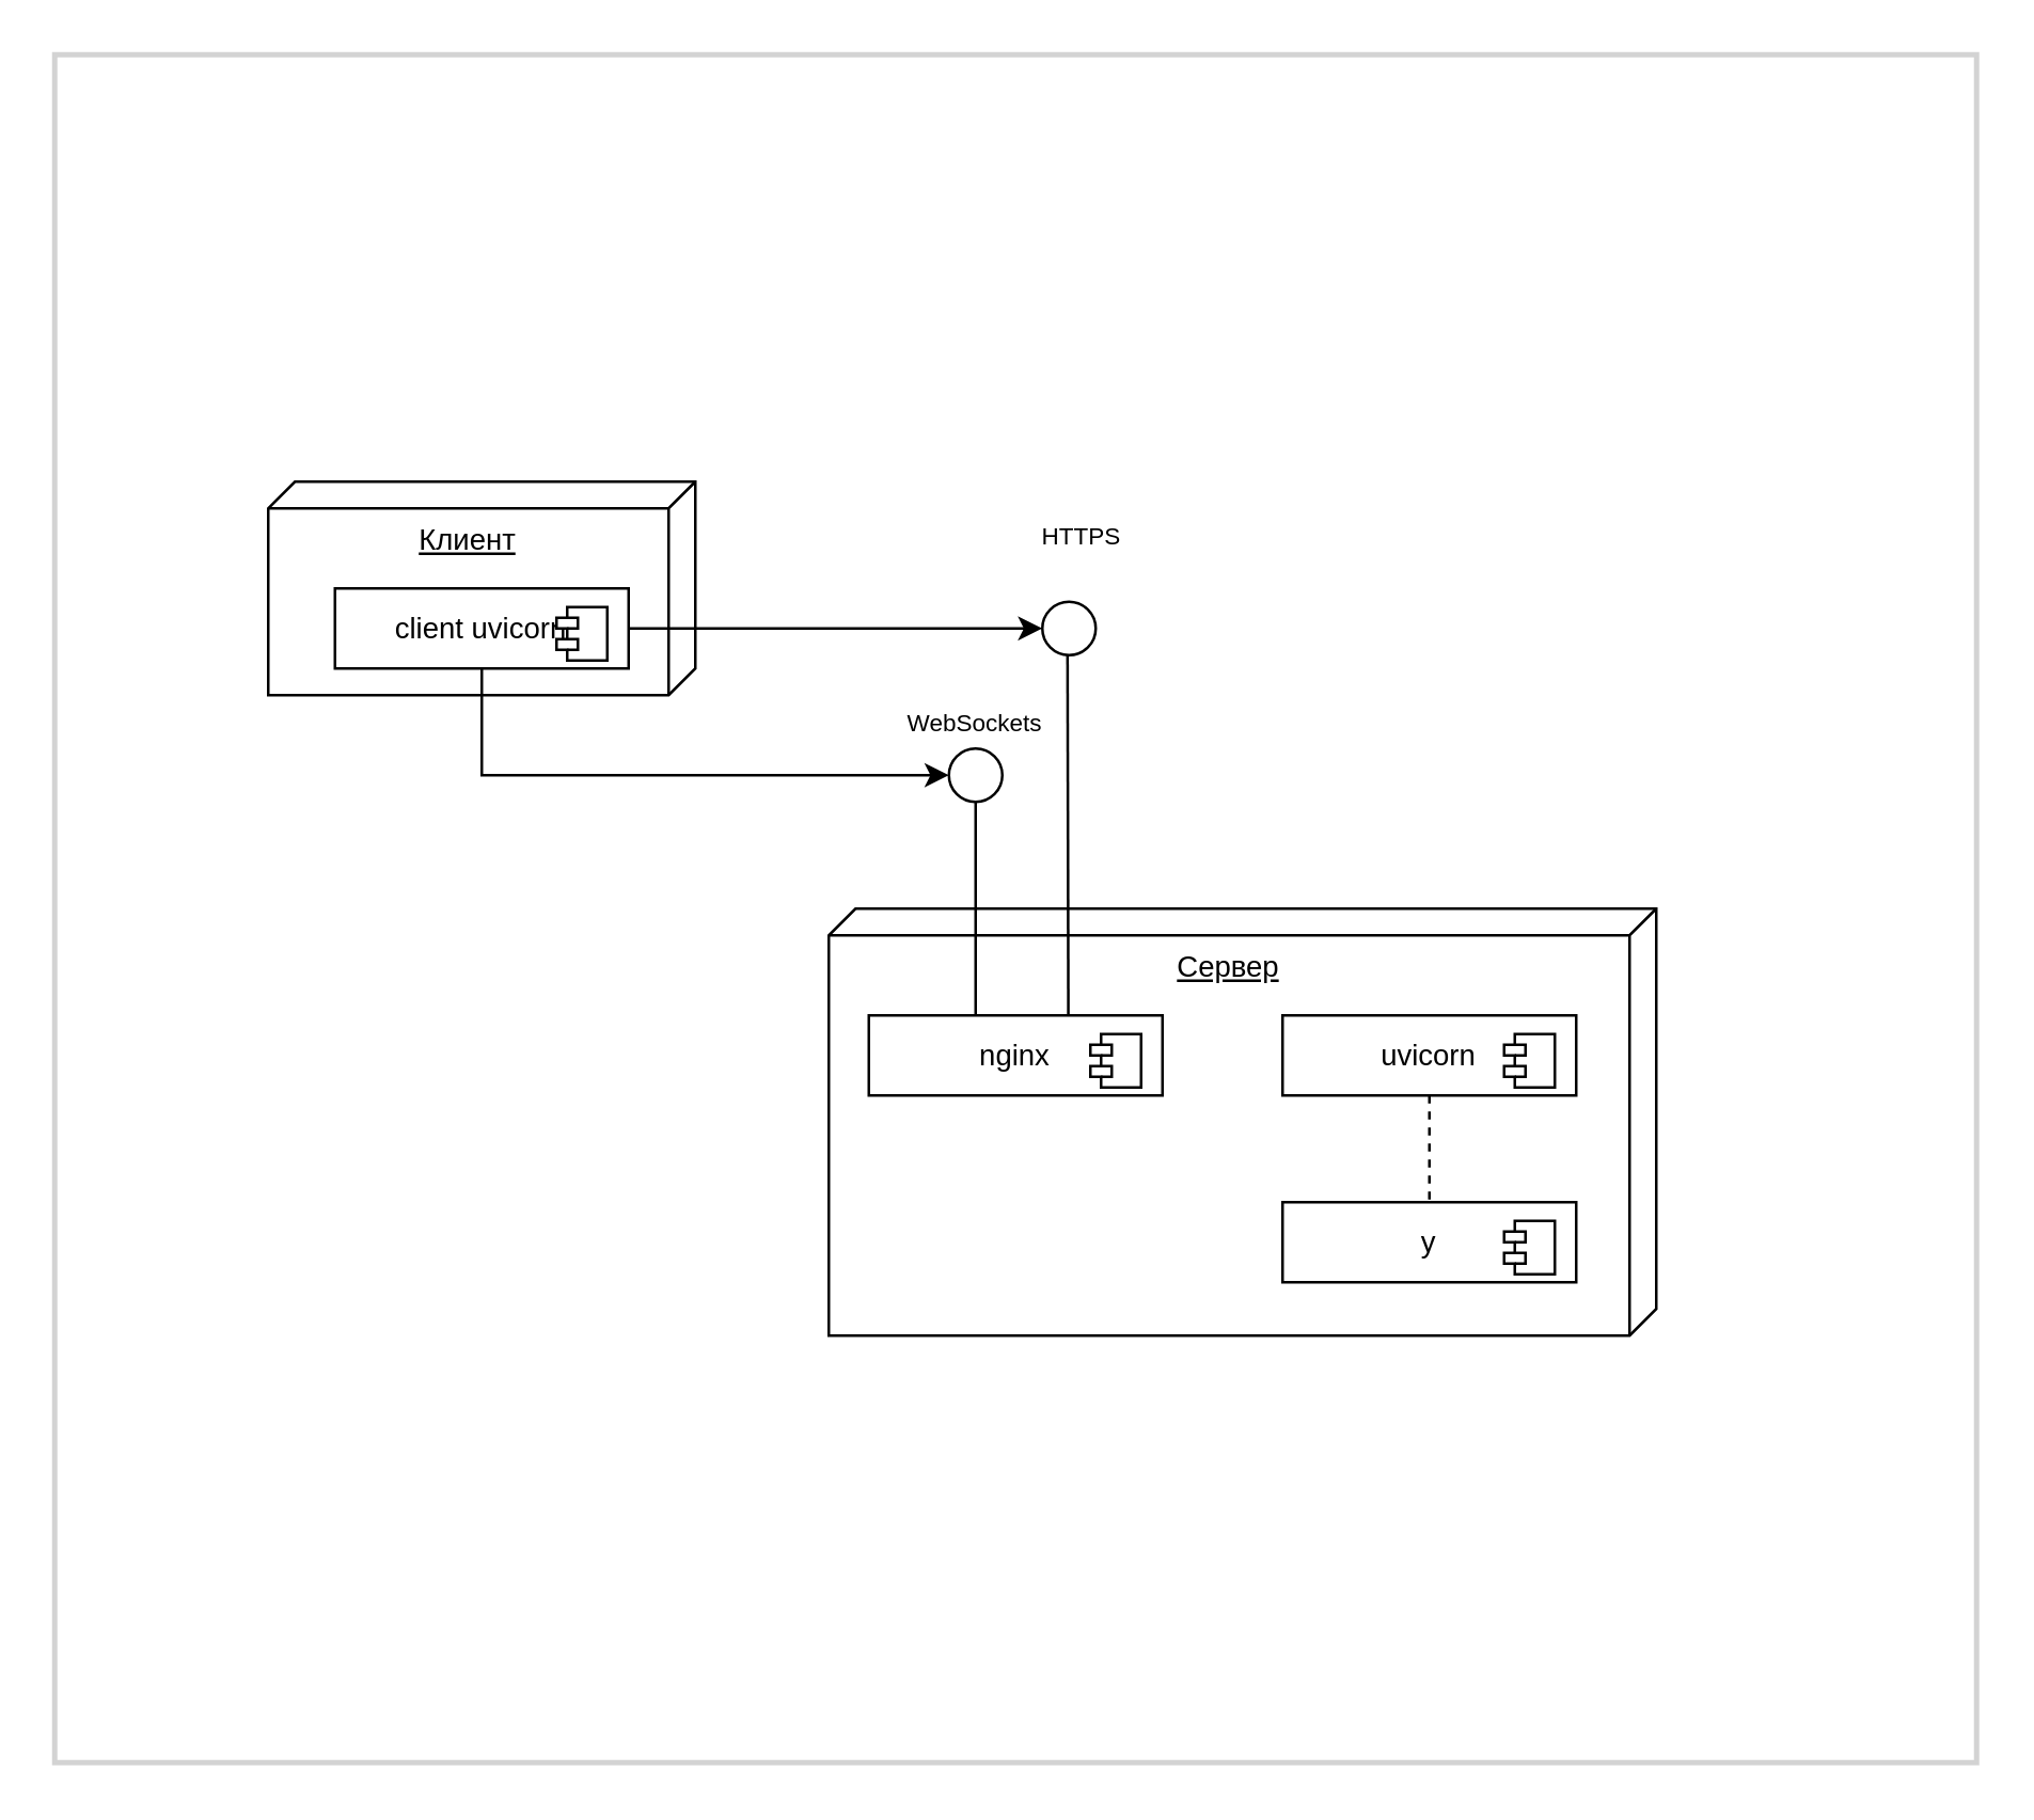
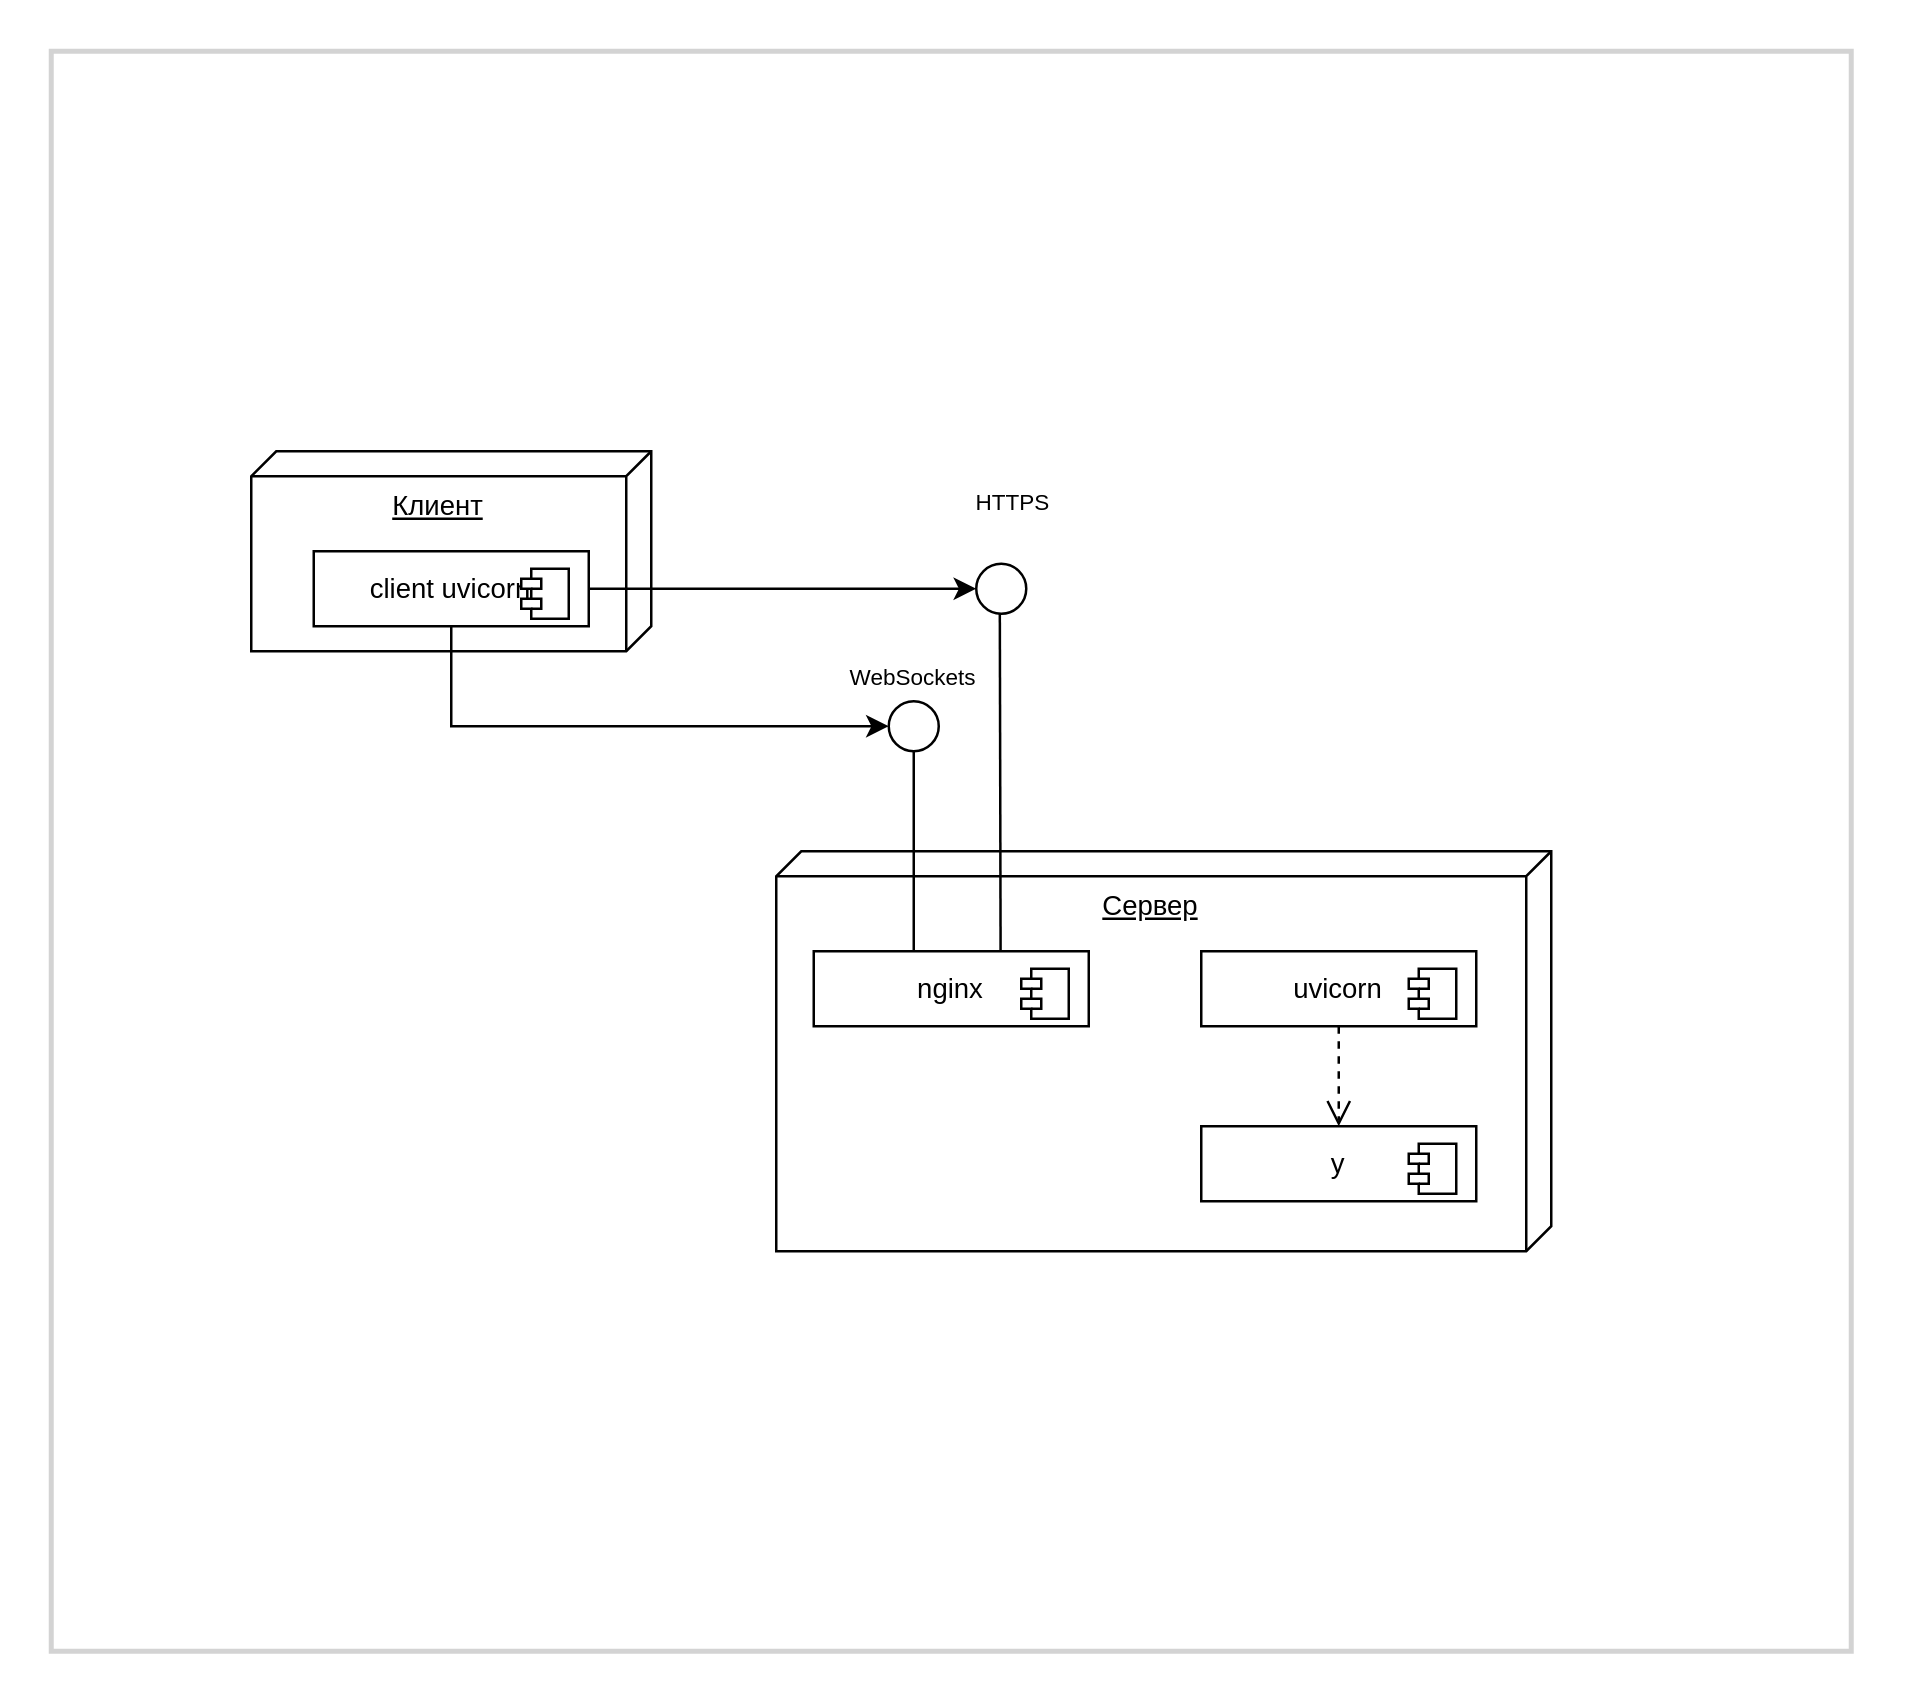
  <mxCell id="0" />
  <mxCell id="1" parent="0" />
  <mxCell id="2" value="" style="rounded=0;whiteSpace=wrap;html=1;fillColor=none;strokeColor=#d3d3d3;strokeWidth=2;" parent="1" vertex="1"><mxGeometry x="20" width="720" height="640" as="geometry" y="20" /></mxCell>
  <mxCell id="3" style="edgeStyle=orthogonalEdgeStyle;rounded=0;html=1;dashed=1;labelBackgroundColor=none;startFill=0;endArrow=open;endFill=0;endSize=10;fontFamily=Verdana;fontSize=10;" parent="1" edge="1"><mxGeometry relative="1" as="geometry"><Array as="points"><mxPoint x="310" y="360" /><mxPoint x="310" y="320" /></Array><mxPoint x="390" y="320" as="targetPoint" /></mxGeometry></mxCell>
  <mxCell id="4" value="&lt;font style=&quot;font-size: 11px;&quot;&gt;Клиент&lt;/font&gt;" style="verticalAlign=top;align=center;spacingTop=8;spacingLeft=2;spacingRight=12;shape=cube;size=10;direction=south;fontStyle=4;html=1;whiteSpace=wrap;" vertex="1" parent="1"><mxGeometry x="100" y="180" width="160" height="80" as="geometry" /></mxCell>
  <mxCell id="5" style="edgeStyle=orthogonalEdgeStyle;rounded=0;orthogonalLoop=1;jettySize=auto;html=1;" edge="1" parent="1" source="6" target="16"><mxGeometry relative="1" as="geometry" /></mxCell>
  <mxCell id="6" value="&lt;font style=&quot;font-size: 11px;&quot;&gt;client uvicorn&lt;/font&gt;" style="html=1;dropTarget=0;whiteSpace=wrap;" vertex="1" parent="1"><mxGeometry x="125" y="220" width="110" height="30" as="geometry" /></mxCell>
  <mxCell id="7" value="" style="shape=module;jettyWidth=8;jettyHeight=4;" vertex="1" parent="6"><mxGeometry x="1" width="19" height="20" relative="1" as="geometry"><mxPoint x="-27" y="7" as="offset" /></mxGeometry></mxCell>
  <mxCell id="8" value="&lt;font style=&quot;font-size: 11px;&quot;&gt;Сервер&lt;/font&gt;" style="verticalAlign=top;align=center;spacingTop=8;spacingLeft=2;spacingRight=12;shape=cube;size=10;direction=south;fontStyle=4;html=1;whiteSpace=wrap;" vertex="1" parent="1"><mxGeometry x="310" y="340" width="310" height="160" as="geometry" /></mxCell>
  <mxCell id="9" value="&lt;font style=&quot;font-size: 11px;&quot;&gt;uvicorn&lt;/font&gt;" style="html=1;dropTarget=0;whiteSpace=wrap;" vertex="1" parent="1"><mxGeometry x="480" y="380" width="110" height="30" as="geometry" /></mxCell>
  <mxCell id="10" value="" style="shape=module;jettyWidth=8;jettyHeight=4;" vertex="1" parent="9"><mxGeometry x="1" width="19" height="20" relative="1" as="geometry"><mxPoint x="-27" y="7" as="offset" /></mxGeometry></mxCell>
  <mxCell id="11" value="&lt;span style=&quot;font-size: 11px;&quot;&gt;y&lt;/span&gt;" style="html=1;dropTarget=0;whiteSpace=wrap;" vertex="1" parent="1"><mxGeometry x="480" y="450" width="110" height="30" as="geometry" /></mxCell>
  <mxCell id="12" value="" style="shape=module;jettyWidth=8;jettyHeight=4;" vertex="1" parent="11"><mxGeometry x="1" width="19" height="20" relative="1" as="geometry"><mxPoint x="-27" y="7" as="offset" /></mxGeometry></mxCell>
- <mxCell id="13" value="" style="endArrow=none;endSize=8;dashed=1;html=1;rounded=0;" edge="1" parent="1" source="9" target="11"><mxGeometry width="160" relative="1" as="geometry"><mxPoint x="380" y="440" as="sourcePoint" /><mxPoint x="540" y="440" as="targetPoint" /></mxGeometry></mxCell>
+ <mxCell id="13" value="" style="endArrow=open;endSize=8;dashed=1;html=1;rounded=0;" edge="1" parent="1" source="9" target="11"><mxGeometry width="160" relative="1" as="geometry"><mxPoint x="380" y="440" as="sourcePoint" /><mxPoint x="540" y="440" as="targetPoint" /></mxGeometry></mxCell>
  <mxCell id="14" value="&lt;font style=&quot;font-size: 11px;&quot;&gt;nginx&lt;/font&gt;" style="html=1;dropTarget=0;whiteSpace=wrap;" vertex="1" parent="1"><mxGeometry x="325" y="380" width="110" height="30" as="geometry" /></mxCell>
  <mxCell id="15" value="" style="shape=module;jettyWidth=8;jettyHeight=4;" vertex="1" parent="14"><mxGeometry x="1" width="19" height="20" relative="1" as="geometry"><mxPoint x="-27" y="7" as="offset" /></mxGeometry></mxCell>
  <mxCell id="16" value="" style="ellipse;whiteSpace=wrap;html=1;aspect=fixed;" vertex="1" parent="1"><mxGeometry x="390" y="225" width="20" height="20" as="geometry" /></mxCell>
  <mxCell id="17" value="&lt;font style=&quot;font-size: 9px;&quot;&gt;HTTPS&lt;/font&gt;" style="text;html=1;align=center;verticalAlign=middle;whiteSpace=wrap;rounded=0;" vertex="1" parent="1"><mxGeometry x="385" y="190" width="40" height="20" as="geometry" /></mxCell>
  <mxCell id="18" value="" style="endArrow=none;html=1;rounded=0;" edge="1" parent="1"><mxGeometry width="50" height="50" relative="1" as="geometry"><mxPoint x="365" y="290" as="sourcePoint" /><mxPoint x="365" y="380" as="targetPoint" /></mxGeometry></mxCell>
  <mxCell id="19" value="" style="ellipse;whiteSpace=wrap;html=1;aspect=fixed;" vertex="1" parent="1"><mxGeometry x="355" y="280" width="20" height="20" as="geometry" /></mxCell>
  <mxCell id="20" value="&lt;font style=&quot;font-size: 9px;&quot;&gt;WebSockets&lt;/font&gt;" style="text;html=1;align=center;verticalAlign=middle;whiteSpace=wrap;rounded=0;" vertex="1" parent="1"><mxGeometry x="345" y="260" width="40" height="20" as="geometry" /></mxCell>
  <mxCell id="21" style="edgeStyle=orthogonalEdgeStyle;rounded=0;orthogonalLoop=1;jettySize=auto;html=1;" edge="1" parent="1" source="6" target="19"><mxGeometry relative="1" as="geometry"><mxPoint x="140" y="289.66" as="sourcePoint" /><mxPoint x="275" y="289.66" as="targetPoint" /><Array as="points"><mxPoint x="180" y="290" /></Array></mxGeometry></mxCell>
  <mxCell id="22" value="" style="endArrow=none;html=1;rounded=0;" edge="1" parent="1"><mxGeometry width="50" height="50" relative="1" as="geometry"><mxPoint x="399.43" y="245" as="sourcePoint" /><mxPoint x="399.736" y="380" as="targetPoint" /></mxGeometry></mxCell>
